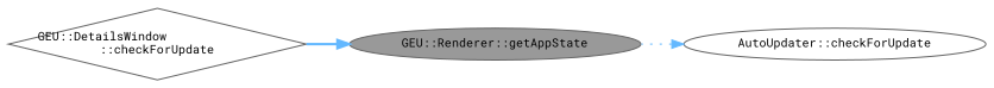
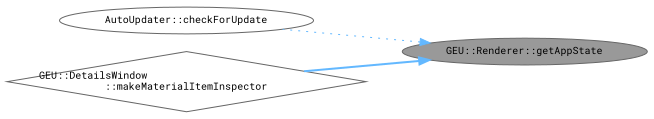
  digraph {
    fontname="Roboto Mono"
    rankdir=RL
    node [color=grey40 fillcolor=white fontname="Roboto Mono" fontsize=10 shape=ellipse style=filled]
    edge [color=steelblue1 dir=back fontname="Roboto Mono" fontsize=10 labelfontname=Helvetica labelfontsize=10]
    n1 [color=gray40 fillcolor=grey60 fontcolor=black height=0.2 label="GEU::Renderer::getAppState" width=0.4]
    n2 [height=0.2 label="AutoUpdater::checkForUpdate" width=0.4]
-   n3 [height=0.2 label="GEU::DetailsWindow\l::checkForUpdate" shape=diamond width=0.4]
-   n2 -> n1 [style=dotted]
+   n3 [height=0.2 label="GEU::DetailsWindow\l::makeMaterialItemInspector" shape=diamond width=0.4]
+   n1 -> n2 [style=dotted]
    n1 -> n3 [style=bold]
  }
